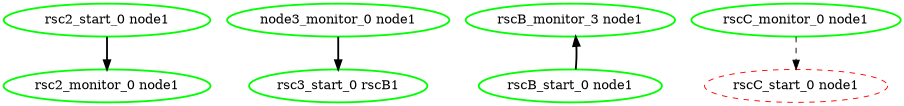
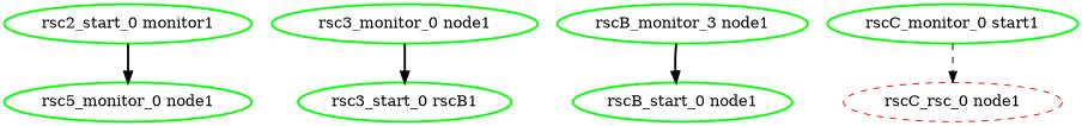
  digraph {
    node [color=green fontcolor=black style=bold]
    edge [style=bold]
-   "rsc2_start_0 node1"
-   "rsc2_monitor_0 node1"
+   "rsc2_start_0 node1" [label="rsc2_start_0 monitor1"]
+   "rsc2_monitor_0 node1" [label="rsc5_monitor_0 node1"]
    n3 [label="rsc3_start_0 rscB1"]
-   "rsc3_monitor_0 node1" [label="node3_monitor_0 node1"]
+   "rsc3_monitor_0 node1"
    n5 [label="rscB_monitor_3 node1"]
    "rscB_start_0 node1"
-   "rscC_start_0 node1" [color=red style=dashed]
-   "rscC_monitor_0 node1"
+   "rscC_start_0 node1" [color=red style=dashed label="rscC_rsc_0 node1"]
+   "rscC_monitor_0 node1" [label="rscC_monitor_0 start1"]
    "rsc2_start_0 node1" -> "rsc2_monitor_0 node1"
    "rsc3_monitor_0 node1" -> n3
-   "rscB_start_0 node1" -> n5
+   n5 -> "rscB_start_0 node1"
    "rscC_monitor_0 node1" -> "rscC_start_0 node1" [style=dashed]
  }
